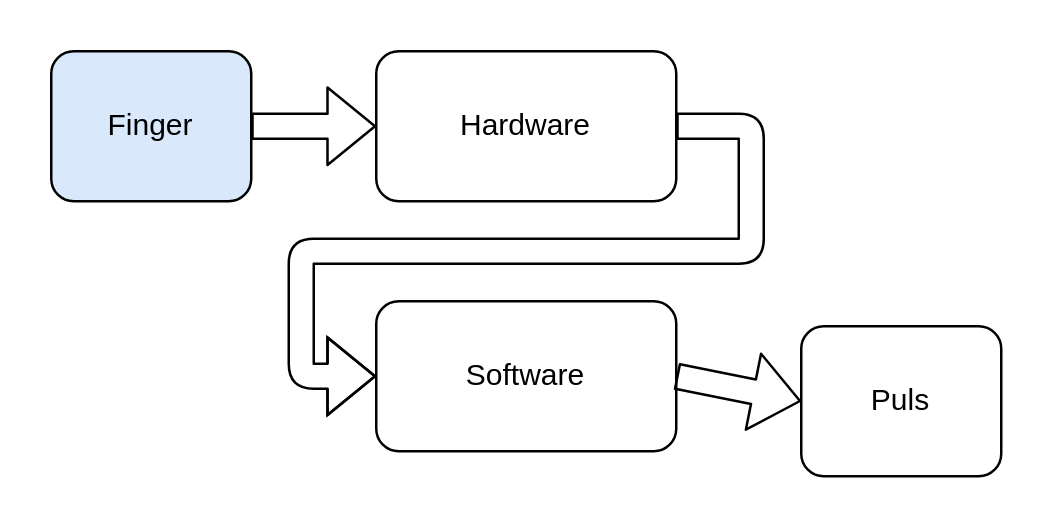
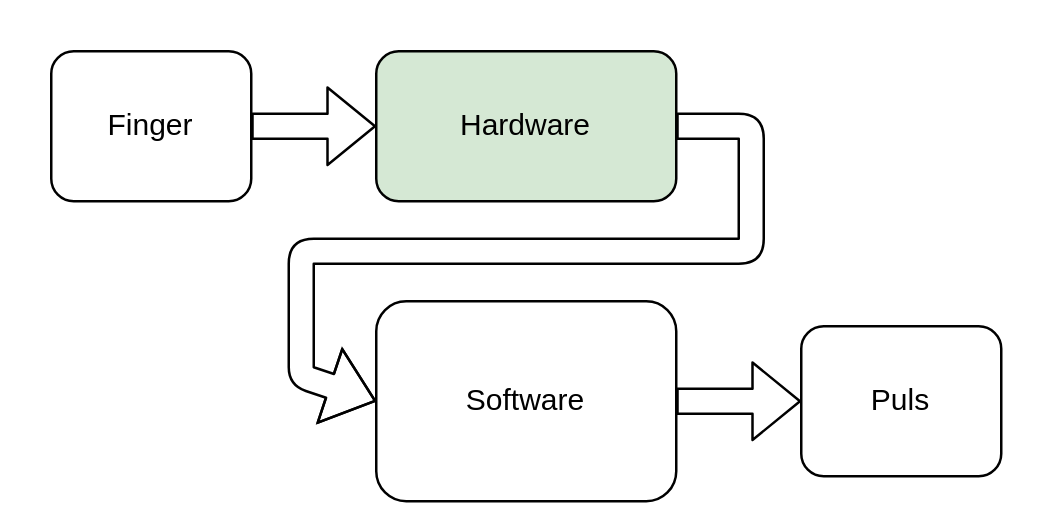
  <mxCell id="0" />
  <mxCell id="1" parent="0" />
- <mxCell id="2" value="Hardware" style="rounded=1;whiteSpace=wrap;html=1;" vertex="1" parent="1"><mxGeometry x="150" y="20" width="120" height="60" as="geometry" /></mxCell>
- <mxCell id="3" value="Software" style="rounded=1;whiteSpace=wrap;html=1;" vertex="1" parent="1"><mxGeometry x="150" y="120" width="120" height="60" as="geometry" /></mxCell>
+ <mxCell id="2" value="Hardware" style="rounded=1;whiteSpace=wrap;html=1;fillColor=#d5e8d4;" vertex="1" parent="1"><mxGeometry x="150" y="20" width="120" height="60" as="geometry" /></mxCell>
+ <mxCell id="3" value="Software" style="rounded=1;whiteSpace=wrap;html=1;" vertex="1" parent="1"><mxGeometry x="150" y="120" width="120" height="80" as="geometry" /></mxCell>
  <mxCell id="4" value="" style="shape=flexArrow;endArrow=classic;html=1;entryX=0;entryY=0.5;entryDx=0;entryDy=0;exitX=1;exitY=0.5;exitDx=0;exitDy=0;" edge="1" parent="1" source="2" target="3"><mxGeometry width="50" height="50" relative="1" as="geometry"><mxPoint x="150" y="150" as="sourcePoint" /><mxPoint x="200" y="100" as="targetPoint" /><Array as="points"><mxPoint x="300" y="50" /><mxPoint x="300" y="100" /><mxPoint x="120" y="100" /><mxPoint x="120" y="150" /></Array></mxGeometry></mxCell>
- <mxCell id="5" value="Finger" style="rounded=1;whiteSpace=wrap;html=1;fillColor=#dae8fc;" vertex="1" parent="1"><mxGeometry x="20" y="20" width="80" height="60" as="geometry" /></mxCell>
+ <mxCell id="5" value="Finger" style="rounded=1;whiteSpace=wrap;html=1;" vertex="1" parent="1"><mxGeometry x="20" y="20" width="80" height="60" as="geometry" /></mxCell>
  <mxCell id="6" value="" style="shape=flexArrow;endArrow=classic;html=1;entryX=0;entryY=0.5;entryDx=0;entryDy=0;exitX=1;exitY=0.5;exitDx=0;exitDy=0;" edge="1" parent="1"><mxGeometry width="50" height="50" relative="1" as="geometry"><mxPoint x="100" y="50" as="sourcePoint" /><mxPoint x="150" y="50" as="targetPoint" /></mxGeometry></mxCell>
  <mxCell id="7" value="Puls" style="rounded=1;whiteSpace=wrap;html=1;" vertex="1" parent="1"><mxGeometry x="320" y="130" width="80" height="60" as="geometry" /></mxCell>
  <mxCell id="8" value="" style="shape=flexArrow;endArrow=classic;html=1;entryX=0;entryY=0.5;entryDx=0;entryDy=0;exitX=1;exitY=0.5;exitDx=0;exitDy=0;" edge="1" parent="1" source="3" target="7"><mxGeometry width="50" height="50" relative="1" as="geometry"><mxPoint x="440" y="49" as="sourcePoint" /><mxPoint x="490" y="49" as="targetPoint" /></mxGeometry></mxCell>
